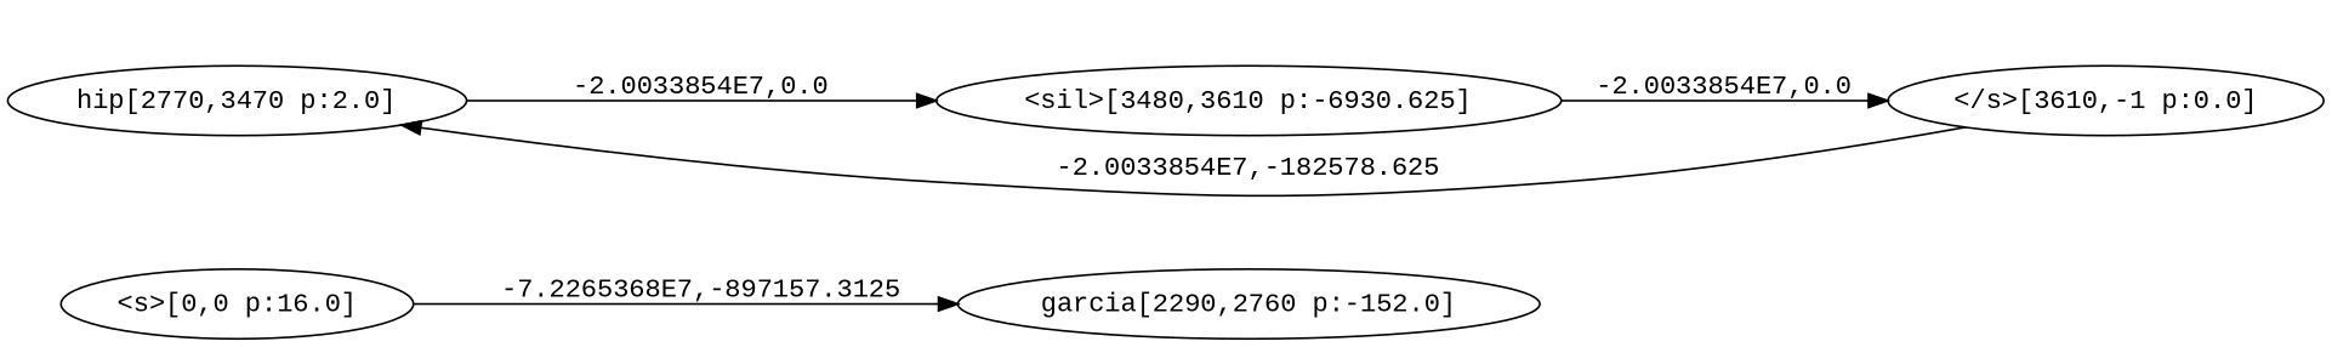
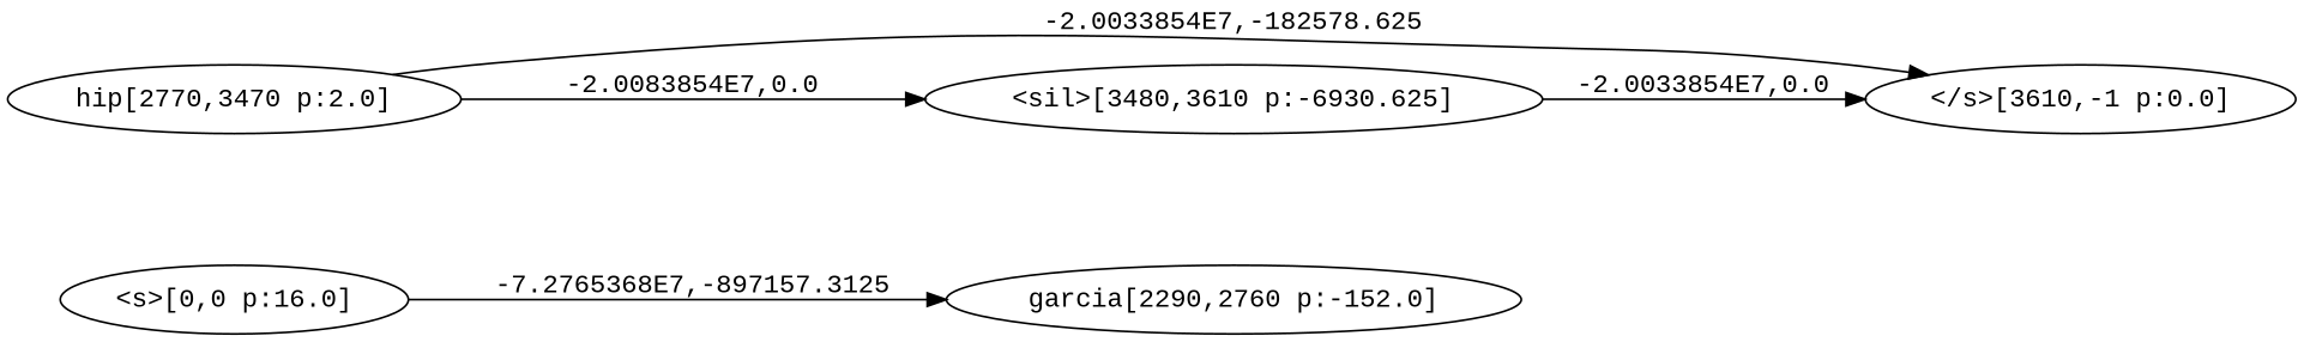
  digraph {
    fontname="Liberation Mono"
    rankdir=LR
    node [fontname="Liberation Mono"]
    edge [fontname="Liberation Mono"]
    n1 [label="<s>[0,0 p:16.0]"]
    n2 [label="garcia[2290,2760 p:-152.0]"]
    n3 [label="hip[2770,3470 p:2.0]"]
    n4 [label="</s>[3610,-1 p:0.0]"]
    n5 [label="<sil>[3480,3610 p:-6930.625]"]
-   n1 -> n2 [label="-7.2265368E7,-897157.3125"]
-   n4 -> n3 [label="-2.0033854E7,-182578.625"]
-   n3 -> n5 [label="-2.0033854E7,0.0"]
+   n1 -> n2 [label="-7.2765368E7,-897157.3125"]
+   n3 -> n4 [label="-2.0033854E7,-182578.625"]
+   n3 -> n5 [label="-2.0083854E7,0.0"]
    n5 -> n4 [label="-2.0033854E7,0.0"]
  }
